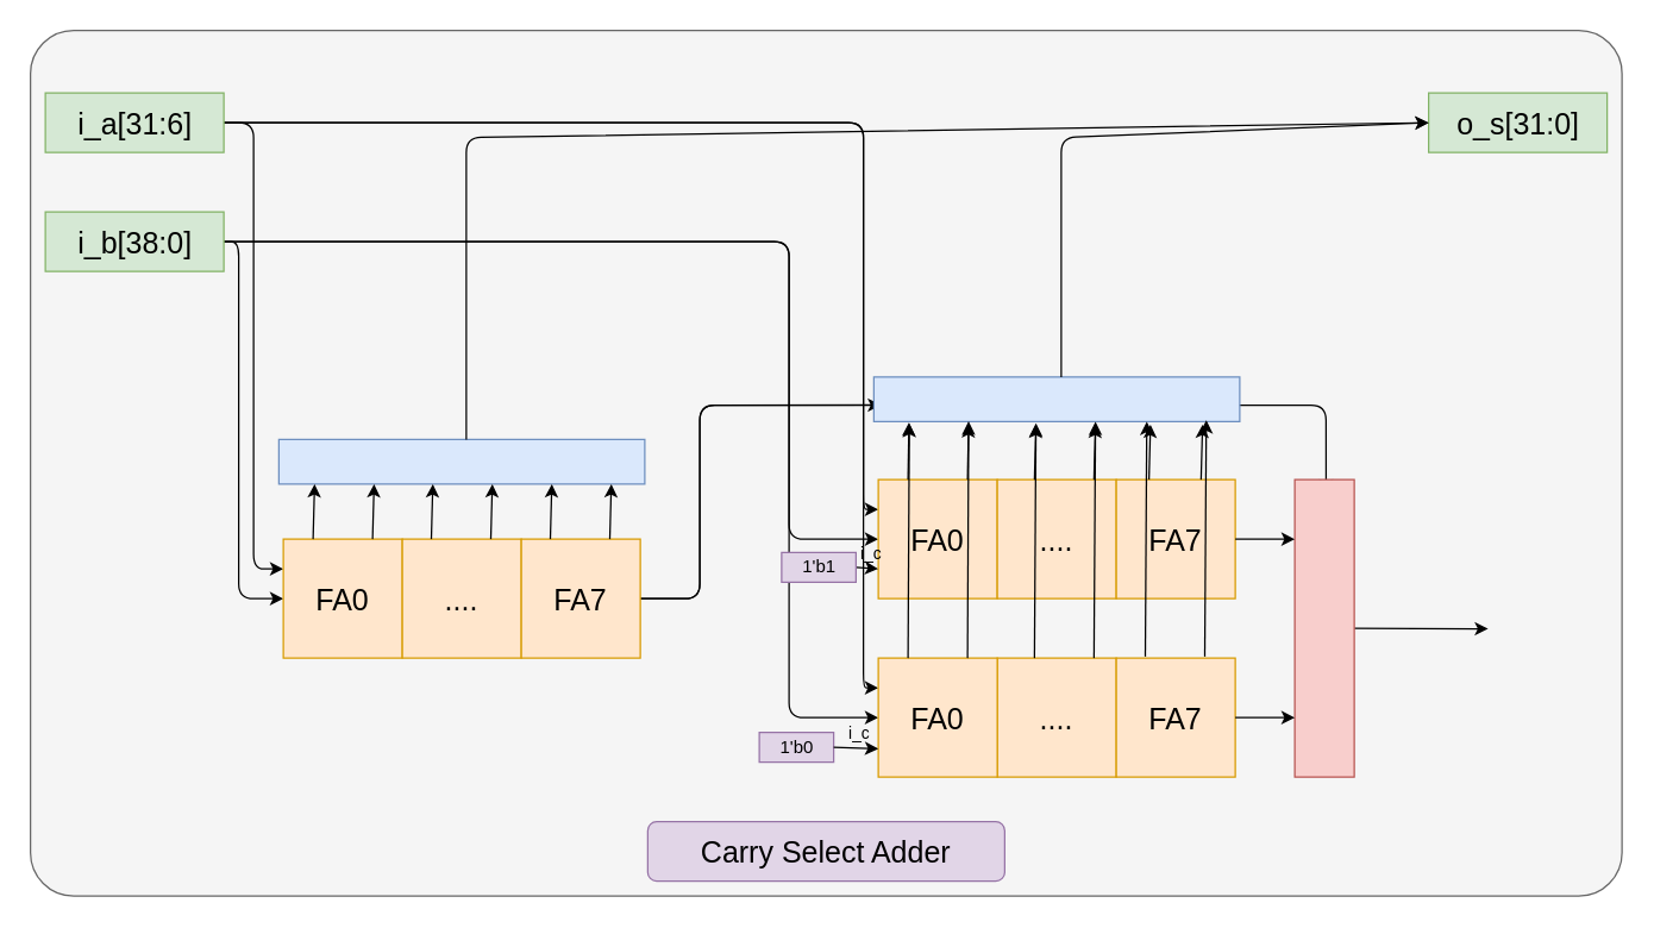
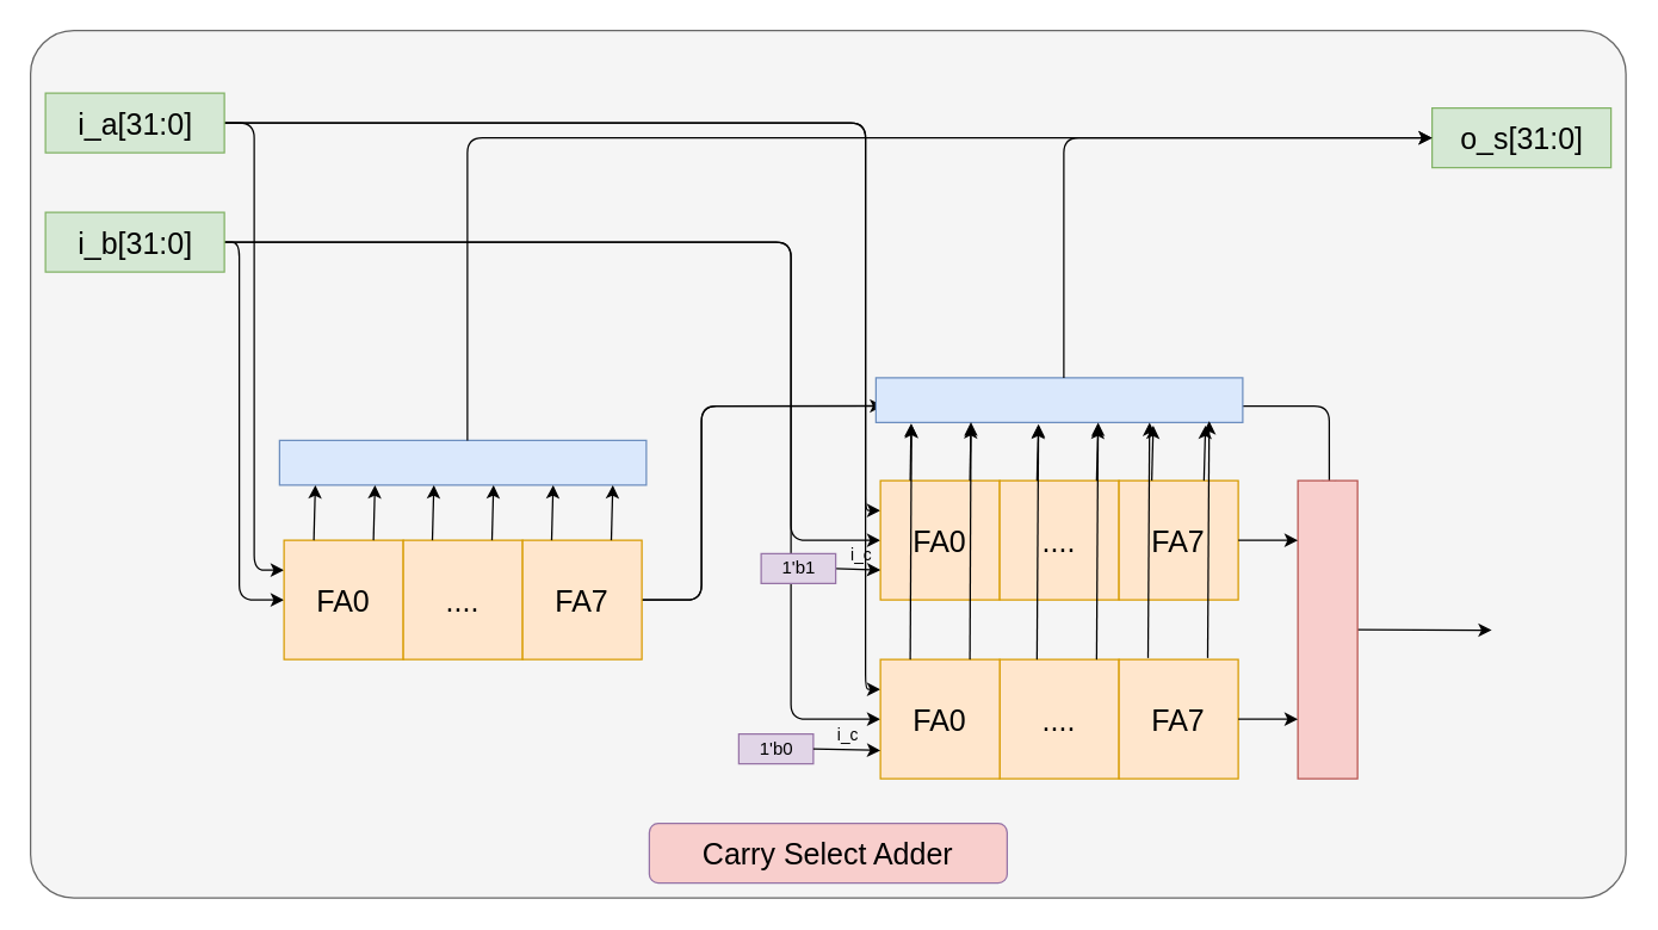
  <mxCell id="0" />
  <mxCell id="1" parent="0" />
  <mxCell id="2" value="" style="rounded=1;whiteSpace=wrap;html=1;arcSize=5;fillColor=#f5f5f5;strokeColor=#666666;fontColor=#333333;" vertex="1" parent="1"><mxGeometry x="20" y="20" width="1070" height="582" as="geometry" /></mxCell>
  <mxCell id="3" style="edgeStyle=none;html=1;exitX=1;exitY=0.5;exitDx=0;exitDy=0;entryX=0.526;entryY=0.045;entryDx=0;entryDy=0;entryPerimeter=0;" edge="1" parent="1" source="16" target="24"><mxGeometry relative="1" as="geometry"><mxPoint x="850" y="292" as="targetPoint" /><Array as="points"><mxPoint x="470" y="402" /><mxPoint x="470" y="272" /><mxPoint x="891" y="272" /></Array></mxGeometry></mxCell>
  <mxCell id="4" style="edgeStyle=none;html=1;exitX=0;exitY=0;exitDx=120;exitDy=20;exitPerimeter=0;entryX=0;entryY=0.25;entryDx=0;entryDy=0;" edge="1" parent="1" source="7" target="13"><mxGeometry relative="1" as="geometry"><Array as="points"><mxPoint x="170" y="82" /><mxPoint x="170" y="382" /></Array></mxGeometry></mxCell>
  <mxCell id="5" style="edgeStyle=none;html=1;exitX=0;exitY=0;exitDx=120;exitDy=20;exitPerimeter=0;entryX=0;entryY=0.25;entryDx=0;entryDy=0;" edge="1" parent="1" source="7" target="19"><mxGeometry relative="1" as="geometry"><Array as="points"><mxPoint x="580" y="82" /><mxPoint x="580" y="342" /></Array></mxGeometry></mxCell>
  <mxCell id="6" style="edgeStyle=none;html=1;exitX=0;exitY=0;exitDx=120;exitDy=20;exitPerimeter=0;entryX=0;entryY=0.25;entryDx=0;entryDy=0;" edge="1" parent="1" source="7" target="22"><mxGeometry relative="1" as="geometry"><Array as="points"><mxPoint x="580" y="82" /><mxPoint x="580" y="462" /></Array></mxGeometry></mxCell>
- <mxCell id="7" value="&lt;font style=&quot;font-size: 20px;&quot;&gt;i_a[31:6]&lt;/font&gt;" style="externalPins=0;recursiveResize=0;shadow=0;dashed=0;align=center;html=1;strokeWidth=1;shape=mxgraph.rtl.abstract.entity;container=1;collapsible=0;kind=input;drawPins=0;left=0;right=1;bottom=0;top=0;fillColor=#d5e8d4;strokeColor=#82b366;" vertex="1" parent="1"><mxGeometry x="30" y="62" width="120" height="40" as="geometry" /></mxCell>
+ <mxCell id="7" value="&lt;font style=&quot;font-size: 20px;&quot;&gt;i_a[31:0]&lt;/font&gt;" style="externalPins=0;recursiveResize=0;shadow=0;dashed=0;align=center;html=1;strokeWidth=1;shape=mxgraph.rtl.abstract.entity;container=1;collapsible=0;kind=input;drawPins=0;left=0;right=1;bottom=0;top=0;fillColor=#d5e8d4;strokeColor=#82b366;" vertex="1" parent="1"><mxGeometry x="30" y="62" width="120" height="40" as="geometry" /></mxCell>
  <mxCell id="8" style="edgeStyle=none;html=1;exitX=0;exitY=0;exitDx=120;exitDy=20;exitPerimeter=0;entryX=0;entryY=0.5;entryDx=0;entryDy=0;" edge="1" parent="1" source="11" target="13"><mxGeometry relative="1" as="geometry"><Array as="points"><mxPoint x="160" y="162" /><mxPoint x="160" y="402" /></Array></mxGeometry></mxCell>
  <mxCell id="9" style="edgeStyle=none;html=1;exitX=0;exitY=0;exitDx=120;exitDy=20;exitPerimeter=0;entryX=0;entryY=0.5;entryDx=0;entryDy=0;" edge="1" parent="1" source="11" target="19"><mxGeometry relative="1" as="geometry"><Array as="points"><mxPoint x="530" y="162" /><mxPoint x="530" y="362" /></Array></mxGeometry></mxCell>
  <mxCell id="10" style="edgeStyle=none;html=1;exitX=0;exitY=0;exitDx=120;exitDy=20;exitPerimeter=0;entryX=0;entryY=0.5;entryDx=0;entryDy=0;" edge="1" parent="1" source="11" target="22"><mxGeometry relative="1" as="geometry"><Array as="points"><mxPoint x="530" y="162" /><mxPoint x="530" y="482" /></Array></mxGeometry></mxCell>
- <mxCell id="11" value="&lt;font style=&quot;font-size: 20px;&quot;&gt;i_b[38:0]&lt;/font&gt;" style="externalPins=0;recursiveResize=0;shadow=0;dashed=0;align=center;html=1;strokeWidth=1;shape=mxgraph.rtl.abstract.entity;container=1;collapsible=0;kind=input;drawPins=0;left=0;right=1;bottom=0;top=0;fillColor=#d5e8d4;strokeColor=#82b366;" vertex="1" parent="1"><mxGeometry x="30" y="142" width="120" height="40" as="geometry" /></mxCell>
- <mxCell id="12" value="&lt;font style=&quot;font-size: 20px;&quot;&gt;o_s[31:0]&lt;/font&gt;" style="externalPins=0;recursiveResize=0;shadow=0;dashed=0;align=center;html=1;strokeWidth=1;shape=mxgraph.rtl.abstract.entity;container=1;collapsible=0;kind=output;drawPins=0;left=1;right=0;bottom=0;top=0;fillColor=#d5e8d4;strokeColor=#82b366;" vertex="1" parent="1"><mxGeometry x="960" y="62" width="120" height="40" as="geometry" /></mxCell>
+ <mxCell id="11" value="&lt;font style=&quot;font-size: 20px;&quot;&gt;i_b[31:0]&lt;/font&gt;" style="externalPins=0;recursiveResize=0;shadow=0;dashed=0;align=center;html=1;strokeWidth=1;shape=mxgraph.rtl.abstract.entity;container=1;collapsible=0;kind=input;drawPins=0;left=0;right=1;bottom=0;top=0;fillColor=#d5e8d4;strokeColor=#82b366;" vertex="1" parent="1"><mxGeometry x="30" y="142" width="120" height="40" as="geometry" /></mxCell>
+ <mxCell id="12" value="&lt;font style=&quot;font-size: 20px;&quot;&gt;o_s[31:0]&lt;/font&gt;" style="externalPins=0;recursiveResize=0;shadow=0;dashed=0;align=center;html=1;strokeWidth=1;shape=mxgraph.rtl.abstract.entity;container=1;collapsible=0;kind=output;drawPins=0;left=1;right=0;bottom=0;top=0;fillColor=#d5e8d4;strokeColor=#82b366;" vertex="1" parent="1"><mxGeometry x="960" y="72" width="120" height="40" as="geometry" /></mxCell>
  <mxCell id="13" value="&lt;font style=&quot;font-size: 20px;&quot;&gt;FA0&lt;/font&gt;" style="rounded=0;whiteSpace=wrap;html=1;fillColor=#ffe6cc;strokeColor=#d79b00;" vertex="1" parent="1"><mxGeometry x="190" y="362" width="80" height="80" as="geometry" /></mxCell>
  <mxCell id="14" value="&lt;span style=&quot;font-size: 20px;&quot;&gt;....&lt;/span&gt;" style="rounded=0;whiteSpace=wrap;html=1;fillColor=#ffe6cc;strokeColor=#d79b00;" vertex="1" parent="1"><mxGeometry x="270" y="362" width="80" height="80" as="geometry" /></mxCell>
  <mxCell id="15" style="edgeStyle=none;html=1;exitX=1;exitY=0.5;exitDx=0;exitDy=0;entryX=0.628;entryY=0.98;entryDx=0;entryDy=0;entryPerimeter=0;" edge="1" parent="1" source="16" target="30"><mxGeometry relative="1" as="geometry"><mxPoint x="560" y="272" as="targetPoint" /><Array as="points"><mxPoint x="470" y="402" /><mxPoint x="470" y="272" /></Array></mxGeometry></mxCell>
  <mxCell id="16" value="&lt;font style=&quot;font-size: 20px;&quot;&gt;FA7&lt;/font&gt;" style="rounded=0;whiteSpace=wrap;html=1;fillColor=#ffe6cc;strokeColor=#d79b00;" vertex="1" parent="1"><mxGeometry x="350" y="362" width="80" height="80" as="geometry" /></mxCell>
  <mxCell id="17" value="&lt;span style=&quot;font-size: 20px;&quot;&gt;....&lt;/span&gt;" style="rounded=0;whiteSpace=wrap;html=1;fillColor=#ffe6cc;strokeColor=#d79b00;" vertex="1" parent="1"><mxGeometry x="670" y="442" width="80" height="80" as="geometry" /></mxCell>
  <mxCell id="18" value="&lt;font style=&quot;font-size: 20px;&quot;&gt;FA7&lt;/font&gt;" style="rounded=0;whiteSpace=wrap;html=1;fillColor=#ffe6cc;strokeColor=#d79b00;" vertex="1" parent="1"><mxGeometry x="750" y="442" width="80" height="80" as="geometry" /></mxCell>
  <mxCell id="19" value="&lt;font style=&quot;font-size: 20px;&quot;&gt;FA0&lt;/font&gt;" style="rounded=0;whiteSpace=wrap;html=1;fillColor=#ffe6cc;strokeColor=#d79b00;" vertex="1" parent="1"><mxGeometry x="590" y="322" width="80" height="80" as="geometry" /></mxCell>
  <mxCell id="20" value="&lt;span style=&quot;font-size: 20px;&quot;&gt;....&lt;/span&gt;" style="rounded=0;whiteSpace=wrap;html=1;fillColor=#ffe6cc;strokeColor=#d79b00;" vertex="1" parent="1"><mxGeometry x="670" y="322" width="80" height="80" as="geometry" /></mxCell>
  <mxCell id="21" value="&lt;font style=&quot;font-size: 20px;&quot;&gt;FA7&lt;/font&gt;" style="rounded=0;whiteSpace=wrap;html=1;fillColor=#ffe6cc;strokeColor=#d79b00;" vertex="1" parent="1"><mxGeometry x="750" y="322" width="80" height="80" as="geometry" /></mxCell>
  <mxCell id="22" value="&lt;font style=&quot;font-size: 20px;&quot;&gt;FA0&lt;/font&gt;" style="rounded=0;whiteSpace=wrap;html=1;fillColor=#ffe6cc;strokeColor=#d79b00;" vertex="1" parent="1"><mxGeometry x="590" y="442" width="80" height="80" as="geometry" /></mxCell>
  <mxCell id="23" style="edgeStyle=none;html=1;exitX=0;exitY=0;exitDx=40;exitDy=100;exitPerimeter=0;" edge="1" parent="1" source="24"><mxGeometry relative="1" as="geometry"><mxPoint x="1000" y="422.333" as="targetPoint" /></mxGeometry></mxCell>
  <mxCell id="24" value="" style="externalPins=0;recursiveResize=0;shadow=0;dashed=0;align=center;html=1;strokeWidth=1;shape=mxgraph.rtl.abstract.entity;container=1;collapsible=0;kind=mux;drawPins=0;left=4;right=1;bottom=0;top=0;fillColor=#f8cecc;strokeColor=#b85450;" vertex="1" parent="1"><mxGeometry x="870" y="322" width="40" height="200" as="geometry" /></mxCell>
  <mxCell id="25" style="edgeStyle=none;html=1;exitX=1;exitY=0.5;exitDx=0;exitDy=0;entryX=0;entryY=0;entryDx=0;entryDy=40;entryPerimeter=0;" edge="1" parent="1" source="21" target="24"><mxGeometry relative="1" as="geometry" /></mxCell>
  <mxCell id="26" style="edgeStyle=none;html=1;exitX=1;exitY=0.5;exitDx=0;exitDy=0;entryX=0;entryY=0;entryDx=0;entryDy=160;entryPerimeter=0;" edge="1" parent="1" source="18" target="24"><mxGeometry relative="1" as="geometry" /></mxCell>
  <mxCell id="27" style="edgeStyle=none;html=1;exitX=0;exitY=0;exitDx=50;exitDy=10;exitPerimeter=0;entryX=0;entryY=0.75;entryDx=0;entryDy=0;" edge="1" parent="1" source="29" target="19"><mxGeometry relative="1" as="geometry" /></mxCell>
  <mxCell id="28" value="i_c" style="edgeLabel;html=1;align=center;verticalAlign=middle;resizable=0;points=[];fontColor=default;labelBackgroundColor=none;" vertex="1" connectable="0" parent="27"><mxGeometry x="-0.167" y="1" relative="1" as="geometry"><mxPoint x="3" y="-9" as="offset" /></mxGeometry></mxCell>
- <mxCell id="29" value="1'b1" style="externalPins=0;recursiveResize=0;shadow=0;dashed=0;align=center;html=1;strokeWidth=1;shape=mxgraph.rtl.abstract.entity;container=1;collapsible=0;kind=input;drawPins=0;left=0;right=1;bottom=0;top=0;fillColor=#e1d5e7;strokeColor=#9673a6;" vertex="1" parent="1"><mxGeometry x="525" y="371" width="50" height="20" as="geometry" /></mxCell>
+ <mxCell id="29" value="1'b1" style="externalPins=0;recursiveResize=0;shadow=0;dashed=0;align=center;html=1;strokeWidth=1;shape=mxgraph.rtl.abstract.entity;container=1;collapsible=0;kind=input;drawPins=0;left=0;right=1;bottom=0;top=0;fillColor=#e1d5e7;strokeColor=#9673a6;" vertex="1" parent="1"><mxGeometry x="510" y="371" width="50" height="20" as="geometry" /></mxCell>
  <mxCell id="30" value="" style="externalPins=0;recursiveResize=0;shadow=0;dashed=0;align=center;html=1;strokeWidth=1;shape=mxgraph.rtl.abstract.entity;container=1;collapsible=0;kind=demux;drawPins=0;left=1;right=4;bottom=0;top=0;rotation=90;fillColor=#dae8fc;strokeColor=#6c8ebf;" vertex="1" parent="1"><mxGeometry x="695" y="145" width="30" height="246" as="geometry" /></mxCell>
  <mxCell id="31" style="edgeStyle=none;html=1;exitX=0.25;exitY=0;exitDx=0;exitDy=0;entryX=1.02;entryY=0.904;entryDx=0;entryDy=0;entryPerimeter=0;" edge="1" parent="1" source="19" target="30"><mxGeometry relative="1" as="geometry" /></mxCell>
  <mxCell id="32" style="edgeStyle=none;html=1;exitX=0.75;exitY=0;exitDx=0;exitDy=0;entryX=1.058;entryY=0.741;entryDx=0;entryDy=0;entryPerimeter=0;" edge="1" parent="1" source="19" target="30"><mxGeometry relative="1" as="geometry" /></mxCell>
  <mxCell id="33" style="edgeStyle=none;html=1;exitX=0.75;exitY=0;exitDx=0;exitDy=0;entryX=1.058;entryY=0.741;entryDx=0;entryDy=0;entryPerimeter=0;" edge="1" parent="1"><mxGeometry relative="1" as="geometry"><mxPoint x="695" y="322" as="sourcePoint" /><mxPoint x="696" y="285" as="targetPoint" /></mxGeometry></mxCell>
  <mxCell id="34" style="edgeStyle=none;html=1;exitX=0.75;exitY=0;exitDx=0;exitDy=0;entryX=1.058;entryY=0.741;entryDx=0;entryDy=0;entryPerimeter=0;" edge="1" parent="1"><mxGeometry relative="1" as="geometry"><mxPoint x="735" y="322" as="sourcePoint" /><mxPoint x="736" y="285" as="targetPoint" /></mxGeometry></mxCell>
  <mxCell id="35" style="edgeStyle=none;html=1;exitX=0.75;exitY=0;exitDx=0;exitDy=0;entryX=1.058;entryY=0.741;entryDx=0;entryDy=0;entryPerimeter=0;" edge="1" parent="1"><mxGeometry relative="1" as="geometry"><mxPoint x="772" y="322" as="sourcePoint" /><mxPoint x="773" y="285" as="targetPoint" /></mxGeometry></mxCell>
  <mxCell id="36" style="edgeStyle=none;html=1;exitX=0.75;exitY=0;exitDx=0;exitDy=0;entryX=1.058;entryY=0.741;entryDx=0;entryDy=0;entryPerimeter=0;" edge="1" parent="1"><mxGeometry relative="1" as="geometry"><mxPoint x="807" y="322" as="sourcePoint" /><mxPoint x="808" y="285" as="targetPoint" /></mxGeometry></mxCell>
  <mxCell id="37" style="edgeStyle=none;html=1;exitX=0.25;exitY=0;exitDx=0;exitDy=0;entryX=1.047;entryY=0.903;entryDx=0;entryDy=0;entryPerimeter=0;" edge="1" parent="1" source="22" target="30"><mxGeometry relative="1" as="geometry" /></mxCell>
  <mxCell id="38" style="edgeStyle=none;html=1;exitX=0.75;exitY=0;exitDx=0;exitDy=0;entryX=0.993;entryY=0.741;entryDx=0;entryDy=0;entryPerimeter=0;" edge="1" parent="1" source="22" target="30"><mxGeometry relative="1" as="geometry" /></mxCell>
  <mxCell id="39" style="edgeStyle=none;html=1;exitX=0.75;exitY=0;exitDx=0;exitDy=0;entryX=0.993;entryY=0.741;entryDx=0;entryDy=0;entryPerimeter=0;" edge="1" parent="1"><mxGeometry relative="1" as="geometry"><mxPoint x="735" y="442" as="sourcePoint" /><mxPoint x="736" y="283" as="targetPoint" /></mxGeometry></mxCell>
  <mxCell id="40" style="edgeStyle=none;html=1;exitX=0.25;exitY=0;exitDx=0;exitDy=0;entryX=1.047;entryY=0.903;entryDx=0;entryDy=0;entryPerimeter=0;" edge="1" parent="1"><mxGeometry relative="1" as="geometry"><mxPoint x="695" y="442" as="sourcePoint" /><mxPoint x="696" y="284" as="targetPoint" /></mxGeometry></mxCell>
  <mxCell id="41" style="edgeStyle=none;html=1;exitX=0.75;exitY=0;exitDx=0;exitDy=0;entryX=0.993;entryY=0.741;entryDx=0;entryDy=0;entryPerimeter=0;" edge="1" parent="1"><mxGeometry relative="1" as="geometry"><mxPoint x="809.5" y="441" as="sourcePoint" /><mxPoint x="810.5" y="282" as="targetPoint" /></mxGeometry></mxCell>
  <mxCell id="42" style="edgeStyle=none;html=1;exitX=0.25;exitY=0;exitDx=0;exitDy=0;entryX=1.047;entryY=0.903;entryDx=0;entryDy=0;entryPerimeter=0;" edge="1" parent="1"><mxGeometry relative="1" as="geometry"><mxPoint x="769.5" y="441" as="sourcePoint" /><mxPoint x="770.5" y="283" as="targetPoint" /></mxGeometry></mxCell>
  <mxCell id="43" value="" style="externalPins=0;recursiveResize=0;shadow=0;dashed=0;align=center;html=1;strokeWidth=1;shape=mxgraph.rtl.abstract.entity;container=1;collapsible=0;kind=demux;drawPins=0;left=1;right=4;bottom=0;top=0;rotation=90;fillColor=#dae8fc;strokeColor=#6c8ebf;" vertex="1" parent="1"><mxGeometry x="295" y="187" width="30" height="246" as="geometry" /></mxCell>
  <mxCell id="44" style="edgeStyle=none;html=1;exitX=0.75;exitY=0;exitDx=0;exitDy=0;entryX=1.058;entryY=0.741;entryDx=0;entryDy=0;entryPerimeter=0;" edge="1" parent="1"><mxGeometry relative="1" as="geometry"><mxPoint x="210" y="362" as="sourcePoint" /><mxPoint x="211" y="325" as="targetPoint" /></mxGeometry></mxCell>
  <mxCell id="45" style="edgeStyle=none;html=1;exitX=0.75;exitY=0;exitDx=0;exitDy=0;entryX=1.058;entryY=0.741;entryDx=0;entryDy=0;entryPerimeter=0;" edge="1" parent="1"><mxGeometry relative="1" as="geometry"><mxPoint x="250" y="362" as="sourcePoint" /><mxPoint x="251" y="325" as="targetPoint" /></mxGeometry></mxCell>
  <mxCell id="46" style="edgeStyle=none;html=1;exitX=0.75;exitY=0;exitDx=0;exitDy=0;entryX=1.058;entryY=0.741;entryDx=0;entryDy=0;entryPerimeter=0;" edge="1" parent="1"><mxGeometry relative="1" as="geometry"><mxPoint x="329.5" y="362" as="sourcePoint" /><mxPoint x="330.5" y="325" as="targetPoint" /></mxGeometry></mxCell>
  <mxCell id="47" style="edgeStyle=none;html=1;exitX=0.75;exitY=0;exitDx=0;exitDy=0;entryX=1.058;entryY=0.741;entryDx=0;entryDy=0;entryPerimeter=0;" edge="1" parent="1"><mxGeometry relative="1" as="geometry"><mxPoint x="289.5" y="362" as="sourcePoint" /><mxPoint x="290.5" y="325" as="targetPoint" /></mxGeometry></mxCell>
  <mxCell id="48" style="edgeStyle=none;html=1;exitX=0.75;exitY=0;exitDx=0;exitDy=0;entryX=1.058;entryY=0.741;entryDx=0;entryDy=0;entryPerimeter=0;" edge="1" parent="1"><mxGeometry relative="1" as="geometry"><mxPoint x="409.5" y="362" as="sourcePoint" /><mxPoint x="410.5" y="325" as="targetPoint" /></mxGeometry></mxCell>
  <mxCell id="49" style="edgeStyle=none;html=1;exitX=0.75;exitY=0;exitDx=0;exitDy=0;entryX=1.058;entryY=0.741;entryDx=0;entryDy=0;entryPerimeter=0;" edge="1" parent="1"><mxGeometry relative="1" as="geometry"><mxPoint x="369.5" y="362" as="sourcePoint" /><mxPoint x="370.5" y="325" as="targetPoint" /></mxGeometry></mxCell>
  <mxCell id="50" style="edgeStyle=none;html=1;exitX=0;exitY=0;exitDx=0;exitDy=120;exitPerimeter=0;entryX=0;entryY=0;entryDx=0;entryDy=20;entryPerimeter=0;" edge="1" parent="1" source="30" target="12"><mxGeometry relative="1" as="geometry"><Array as="points"><mxPoint x="713" y="92" /></Array></mxGeometry></mxCell>
  <mxCell id="51" style="edgeStyle=none;html=1;exitX=0;exitY=0;exitDx=0;exitDy=120;exitPerimeter=0;entryX=0;entryY=0;entryDx=0;entryDy=20;entryPerimeter=0;" edge="1" parent="1" source="43" target="12"><mxGeometry relative="1" as="geometry"><Array as="points"><mxPoint x="313" y="92" /></Array></mxGeometry></mxCell>
- <mxCell id="52" value="1'b0" style="externalPins=0;recursiveResize=0;shadow=0;dashed=0;align=center;html=1;strokeWidth=1;shape=mxgraph.rtl.abstract.entity;container=1;collapsible=0;kind=input;drawPins=0;left=0;right=1;bottom=0;top=0;fillColor=#e1d5e7;strokeColor=#9673a6;" vertex="1" parent="1"><mxGeometry x="510" y="492" width="50" height="20" as="geometry" /></mxCell>
+ <mxCell id="52" value="1'b0" style="externalPins=0;recursiveResize=0;shadow=0;dashed=0;align=center;html=1;strokeWidth=1;shape=mxgraph.rtl.abstract.entity;container=1;collapsible=0;kind=input;drawPins=0;left=0;right=1;bottom=0;top=0;fillColor=#e1d5e7;strokeColor=#9673a6;" vertex="1" parent="1"><mxGeometry x="495" y="492" width="50" height="20" as="geometry" /></mxCell>
  <mxCell id="53" style="edgeStyle=none;html=1;exitX=0;exitY=0;exitDx=50;exitDy=10;exitPerimeter=0;entryX=0;entryY=0.75;entryDx=0;entryDy=0;" edge="1" source="52" parent="1"><mxGeometry relative="1" as="geometry"><mxPoint x="590" y="503" as="targetPoint" /></mxGeometry></mxCell>
  <mxCell id="54" value="i_c" style="edgeLabel;html=1;align=center;verticalAlign=middle;resizable=0;points=[];fontColor=default;labelBackgroundColor=none;" vertex="1" connectable="0" parent="53"><mxGeometry x="-0.167" y="1" relative="1" as="geometry"><mxPoint x="3" y="-9" as="offset" /></mxGeometry></mxCell>
- <mxCell id="55" value="&lt;font style=&quot;font-size: 20px;&quot;&gt;Carry Select Adder&lt;/font&gt;" style="rounded=1;whiteSpace=wrap;html=1;fillColor=#e1d5e7;strokeColor=#9673a6;" vertex="1" parent="1"><mxGeometry x="435" y="552" width="240" height="40" as="geometry" /></mxCell>
+ <mxCell id="55" value="&lt;font style=&quot;font-size: 20px;&quot;&gt;Carry Select Adder&lt;/font&gt;" style="rounded=1;whiteSpace=wrap;html=1;fillColor=#f8cecc;strokeColor=#9673a6;" vertex="1" parent="1"><mxGeometry x="435" y="552" width="240" height="40" as="geometry" /></mxCell>
